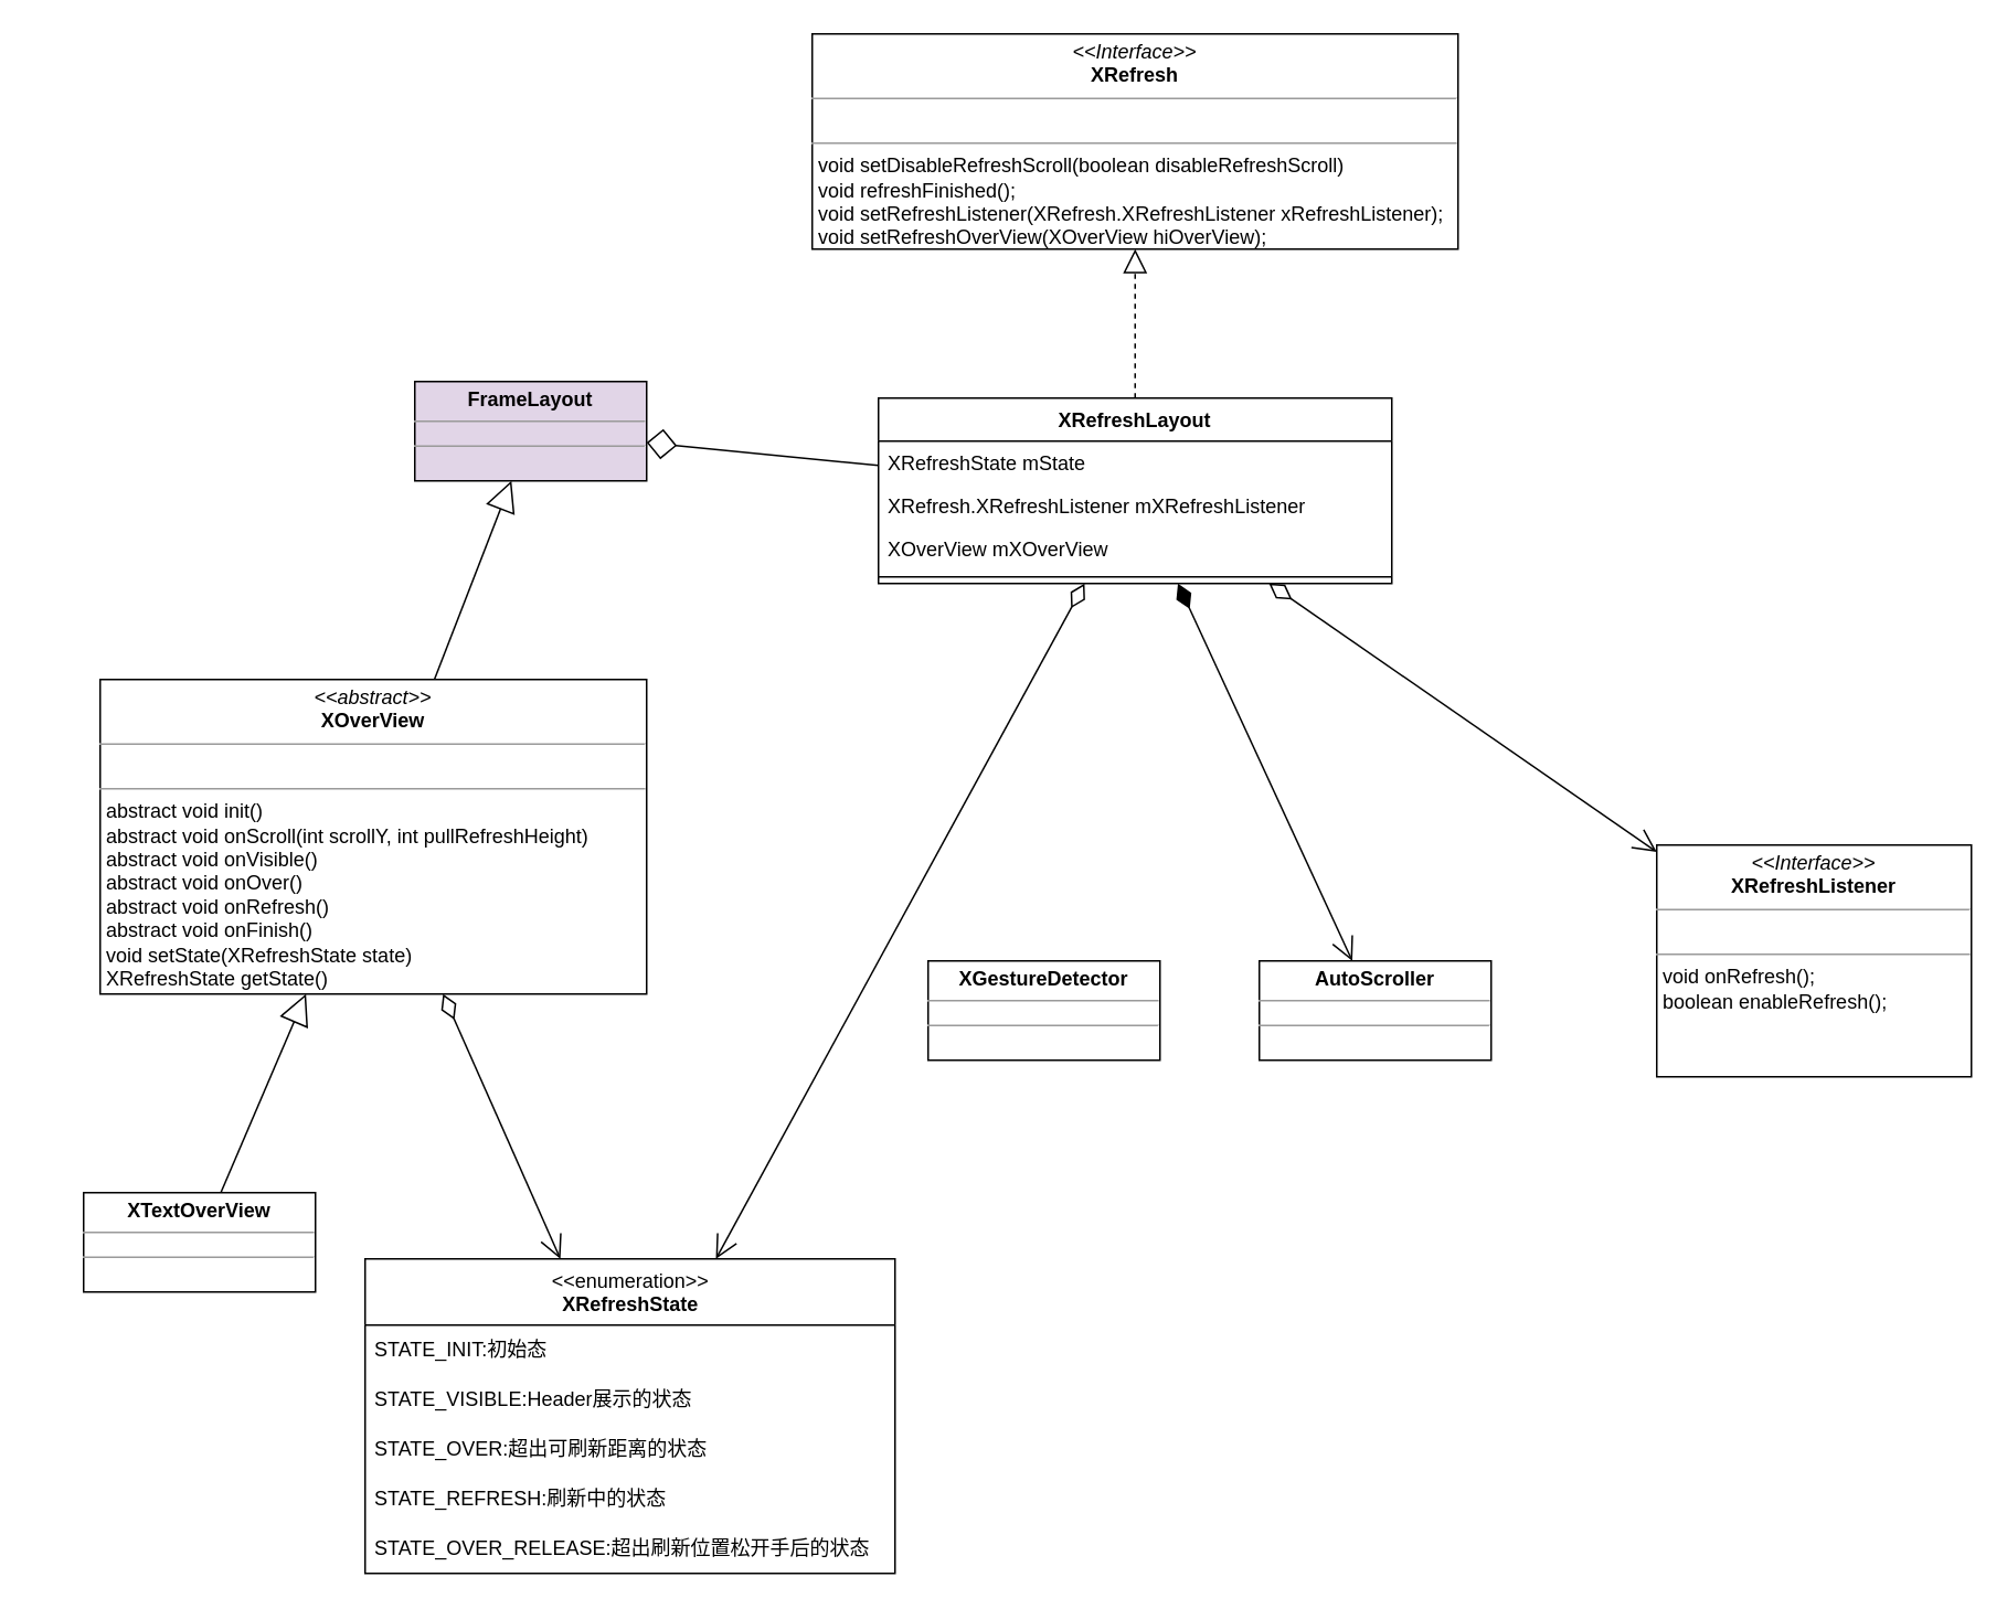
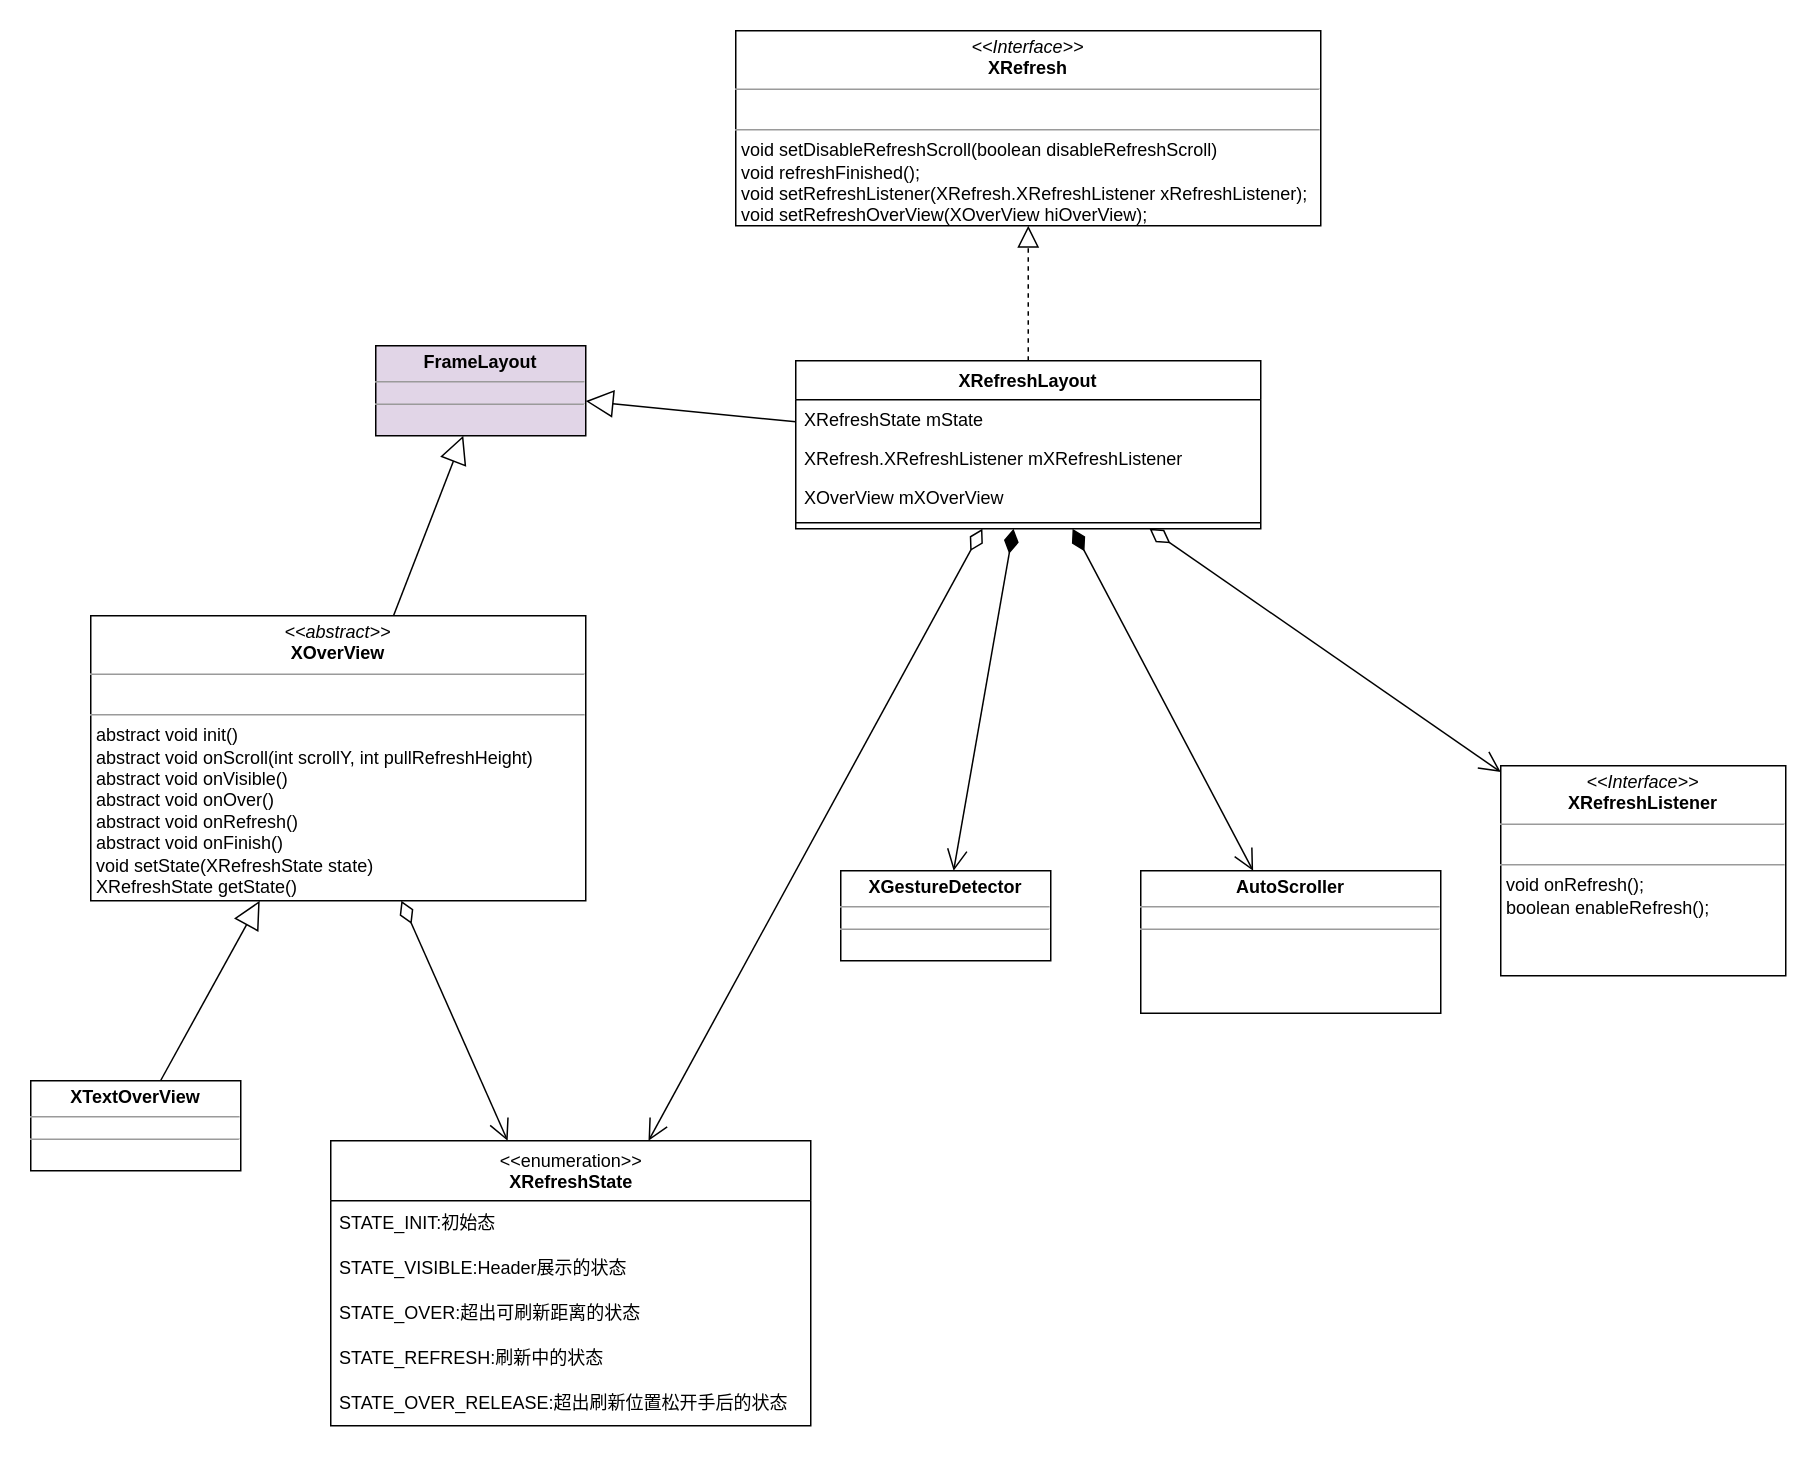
  <mxCell id="0" />
  <mxCell id="1" parent="0" />
  <mxCell id="2" value="&lt;p style=&quot;margin: 0px ; margin-top: 4px ; text-align: center&quot;&gt;&lt;i&gt;&amp;lt;&amp;lt;abstract&amp;gt;&amp;gt;&lt;/i&gt;&lt;br&gt;&lt;b&gt;XOverView&lt;/b&gt;&lt;br&gt;&lt;/p&gt;&lt;hr size=&quot;1&quot;&gt;&lt;p style=&quot;margin: 0px ; margin-left: 4px&quot;&gt;&lt;br&gt;&lt;/p&gt;&lt;hr size=&quot;1&quot;&gt;&lt;p style=&quot;margin: 0px ; margin-left: 4px&quot;&gt;abstract void init()&lt;/p&gt;&lt;p style=&quot;margin: 0px ; margin-left: 4px&quot;&gt;abstract void onScroll(int scrollY, int pullRefreshHeight)&lt;/p&gt;&lt;p style=&quot;margin: 0px ; margin-left: 4px&quot;&gt;abstract void onVisible()&lt;br&gt;&lt;/p&gt;&lt;p style=&quot;margin: 0px ; margin-left: 4px&quot;&gt;abstract void onOver()&lt;br&gt;&lt;/p&gt;&lt;p style=&quot;margin: 0px ; margin-left: 4px&quot;&gt;abstract void onRefresh()&lt;br&gt;&lt;/p&gt;&lt;p style=&quot;margin: 0px ; margin-left: 4px&quot;&gt;abstract void onFinish()&lt;br&gt;&lt;/p&gt;&lt;p style=&quot;margin: 0px ; margin-left: 4px&quot;&gt;void setState(XRefreshState state)&lt;br&gt;&lt;/p&gt;&lt;p style=&quot;margin: 0px ; margin-left: 4px&quot;&gt;XRefreshState getState()&lt;br&gt;&lt;/p&gt;&lt;p style=&quot;margin: 0px ; margin-left: 4px&quot;&gt;&lt;br&gt;&lt;/p&gt;" style="verticalAlign=top;align=left;overflow=fill;fontSize=12;fontFamily=Helvetica;html=1;" vertex="1" parent="1"><mxGeometry x="60" y="410" width="330" height="190" as="geometry" /></mxCell>
  <mxCell id="3" value="" style="endArrow=block;endSize=16;endFill=0;html=1;" edge="1" parent="1" source="18" target="2"><mxGeometry width="160" relative="1" as="geometry"><mxPoint x="76.91" y="700" as="sourcePoint" /><mxPoint x="-20" y="650" as="targetPoint" /></mxGeometry></mxCell>
  <mxCell id="4" value="&amp;lt;&amp;lt;enumeration&amp;gt;&amp;gt;&lt;br&gt;&lt;b&gt;XRefreshState&lt;/b&gt;" style="swimlane;fontStyle=0;align=center;verticalAlign=top;childLayout=stackLayout;horizontal=1;startSize=40;horizontalStack=0;resizeParent=1;resizeParentMax=0;resizeLast=0;collapsible=0;marginBottom=0;html=1;" vertex="1" parent="1"><mxGeometry x="220" y="760" width="320" height="190" as="geometry" /></mxCell>
  <mxCell id="5" value="STATE_INIT:初始态" style="text;html=1;strokeColor=none;fillColor=none;align=left;verticalAlign=middle;spacingLeft=4;spacingRight=4;overflow=hidden;rotatable=0;points=[[0,0.5],[1,0.5]];portConstraint=eastwest;" vertex="1" parent="4"><mxGeometry y="40" width="320" height="30" as="geometry" /></mxCell>
  <mxCell id="6" value="STATE_VISIBLE:Header展示的状态" style="text;html=1;strokeColor=none;fillColor=none;align=left;verticalAlign=middle;spacingLeft=4;spacingRight=4;overflow=hidden;rotatable=0;points=[[0,0.5],[1,0.5]];portConstraint=eastwest;" vertex="1" parent="4"><mxGeometry y="70" width="320" height="30" as="geometry" /></mxCell>
  <mxCell id="7" value="STATE_OVER:超出可刷新距离的状态" style="text;html=1;strokeColor=none;fillColor=none;align=left;verticalAlign=middle;spacingLeft=4;spacingRight=4;overflow=hidden;rotatable=0;points=[[0,0.5],[1,0.5]];portConstraint=eastwest;" vertex="1" parent="4"><mxGeometry y="100" width="320" height="30" as="geometry" /></mxCell>
  <mxCell id="8" value="STATE_REFRESH:刷新中的状态" style="text;html=1;strokeColor=none;fillColor=none;align=left;verticalAlign=middle;spacingLeft=4;spacingRight=4;overflow=hidden;rotatable=0;points=[[0,0.5],[1,0.5]];portConstraint=eastwest;" vertex="1" parent="4"><mxGeometry y="130" width="320" height="30" as="geometry" /></mxCell>
  <mxCell id="9" value="STATE_OVER_RELEASE:超出刷新位置松开手后的状态" style="text;html=1;strokeColor=none;fillColor=none;align=left;verticalAlign=middle;spacingLeft=4;spacingRight=4;overflow=hidden;rotatable=0;points=[[0,0.5],[1,0.5]];portConstraint=eastwest;" vertex="1" parent="4"><mxGeometry y="160" width="320" height="30" as="geometry" /></mxCell>
  <mxCell id="10" value="" style="endArrow=open;html=1;endSize=12;startArrow=diamondThin;startSize=14;startFill=0;align=left;verticalAlign=bottom;" edge="1" parent="1" source="2" target="4"><mxGeometry x="-1" y="3" relative="1" as="geometry"><mxPoint x="300" y="680" as="sourcePoint" /><mxPoint x="460" y="680" as="targetPoint" /></mxGeometry></mxCell>
  <mxCell id="11" value="XRefreshLayout" style="swimlane;fontStyle=1;align=center;verticalAlign=top;childLayout=stackLayout;horizontal=1;startSize=26;horizontalStack=0;resizeParent=1;resizeParentMax=0;resizeLast=0;collapsible=1;marginBottom=0;" vertex="1" parent="1"><mxGeometry x="530" y="240" width="310" height="112" as="geometry" /></mxCell>
  <mxCell id="12" value="XRefreshState mState" style="text;strokeColor=none;fillColor=none;align=left;verticalAlign=top;spacingLeft=4;spacingRight=4;overflow=hidden;rotatable=0;points=[[0,0.5],[1,0.5]];portConstraint=eastwest;" vertex="1" parent="11"><mxGeometry y="26" width="310" height="26" as="geometry" /></mxCell>
  <mxCell id="13" value="XRefresh.XRefreshListener mXRefreshListener" style="text;strokeColor=none;fillColor=none;align=left;verticalAlign=top;spacingLeft=4;spacingRight=4;overflow=hidden;rotatable=0;points=[[0,0.5],[1,0.5]];portConstraint=eastwest;" vertex="1" parent="11"><mxGeometry y="52" width="310" height="26" as="geometry" /></mxCell>
  <mxCell id="14" value="XOverView mXOverView" style="text;strokeColor=none;fillColor=none;align=left;verticalAlign=top;spacingLeft=4;spacingRight=4;overflow=hidden;rotatable=0;points=[[0,0.5],[1,0.5]];portConstraint=eastwest;" vertex="1" parent="11"><mxGeometry y="78" width="310" height="26" as="geometry" /></mxCell>
  <mxCell id="15" value="" style="line;strokeWidth=1;fillColor=none;align=left;verticalAlign=middle;spacingTop=-1;spacingLeft=3;spacingRight=3;rotatable=0;labelPosition=right;points=[];portConstraint=eastwest;" vertex="1" parent="11"><mxGeometry y="104" width="310" height="8" as="geometry" /></mxCell>
  <mxCell id="16" value="" style="endArrow=open;html=1;endSize=12;startArrow=diamondThin;startSize=14;startFill=0;align=left;verticalAlign=bottom;" edge="1" parent="1" source="11" target="4"><mxGeometry x="-1" y="3" relative="1" as="geometry"><mxPoint x="510" y="530" as="sourcePoint" /><mxPoint x="660" y="530" as="targetPoint" /></mxGeometry></mxCell>
  <mxCell id="17" value="&lt;p style=&quot;margin: 0px ; margin-top: 4px ; text-align: center&quot;&gt;&lt;b&gt;XGestureDetector&lt;/b&gt;&lt;br&gt;&lt;/p&gt;&lt;hr size=&quot;1&quot;&gt;&lt;div style=&quot;height: 2px&quot;&gt;&lt;/div&gt;&lt;hr size=&quot;1&quot;&gt;&lt;div style=&quot;height: 2px&quot;&gt;&lt;/div&gt;" style="verticalAlign=top;align=left;overflow=fill;fontSize=12;fontFamily=Helvetica;html=1;" vertex="1" parent="1"><mxGeometry x="560" y="580" width="140" height="60" as="geometry" /></mxCell>
- <mxCell id="18" value="&lt;p style=&quot;margin: 0px ; margin-top: 4px ; text-align: center&quot;&gt;&lt;b&gt;XTextOverView&lt;/b&gt;&lt;br&gt;&lt;/p&gt;&lt;hr size=&quot;1&quot;&gt;&lt;div style=&quot;height: 2px&quot;&gt;&lt;/div&gt;&lt;hr size=&quot;1&quot;&gt;&lt;div style=&quot;height: 2px&quot;&gt;&lt;/div&gt;" style="verticalAlign=top;align=left;overflow=fill;fontSize=12;fontFamily=Helvetica;html=1;" vertex="1" parent="1"><mxGeometry x="50" y="720" width="140" height="60" as="geometry" /></mxCell>
- <mxCell id="20" value="&lt;p style=&quot;margin: 0px ; margin-top: 4px ; text-align: center&quot;&gt;&lt;b&gt;AutoScroller&lt;/b&gt;&lt;br&gt;&lt;/p&gt;&lt;hr size=&quot;1&quot;&gt;&lt;div style=&quot;height: 2px&quot;&gt;&lt;/div&gt;&lt;hr size=&quot;1&quot;&gt;&lt;div style=&quot;height: 2px&quot;&gt;&lt;/div&gt;" style="verticalAlign=top;align=left;overflow=fill;fontSize=12;fontFamily=Helvetica;html=1;" vertex="1" parent="1"><mxGeometry x="760" y="580" width="140" height="60" as="geometry" /></mxCell>
+ <mxCell id="18" value="&lt;p style=&quot;margin: 0px ; margin-top: 4px ; text-align: center&quot;&gt;&lt;b&gt;XTextOverView&lt;/b&gt;&lt;br&gt;&lt;/p&gt;&lt;hr size=&quot;1&quot;&gt;&lt;div style=&quot;height: 2px&quot;&gt;&lt;/div&gt;&lt;hr size=&quot;1&quot;&gt;&lt;div style=&quot;height: 2px&quot;&gt;&lt;/div&gt;" style="verticalAlign=top;align=left;overflow=fill;fontSize=12;fontFamily=Helvetica;html=1;" vertex="1" parent="1"><mxGeometry x="20" y="720" width="140" height="60" as="geometry" /></mxCell>
+ <mxCell id="19" value="" style="endArrow=open;html=1;endSize=12;startArrow=diamondThin;startSize=14;startFill=1;align=left;verticalAlign=bottom;" edge="1" parent="1" source="11" target="17"><mxGeometry x="-1" y="3" relative="1" as="geometry"><mxPoint x="640" y="500" as="sourcePoint" /><mxPoint x="800" y="500" as="targetPoint" /></mxGeometry></mxCell>
+ <mxCell id="20" value="&lt;p style=&quot;margin: 0px ; margin-top: 4px ; text-align: center&quot;&gt;&lt;b&gt;AutoScroller&lt;/b&gt;&lt;br&gt;&lt;/p&gt;&lt;hr size=&quot;1&quot;&gt;&lt;div style=&quot;height: 2px&quot;&gt;&lt;/div&gt;&lt;hr size=&quot;1&quot;&gt;&lt;div style=&quot;height: 2px&quot;&gt;&lt;/div&gt;" style="verticalAlign=top;align=left;overflow=fill;fontSize=12;fontFamily=Helvetica;html=1;" vertex="1" parent="1"><mxGeometry x="760" y="580" width="200" height="95" as="geometry" /></mxCell>
  <mxCell id="21" value="" style="endArrow=open;html=1;endSize=12;startArrow=diamondThin;startSize=14;startFill=1;align=left;verticalAlign=bottom;" edge="1" parent="1" source="11" target="20"><mxGeometry x="-1" y="3" relative="1" as="geometry"><mxPoint x="810" y="480" as="sourcePoint" /><mxPoint x="970" y="480" as="targetPoint" /></mxGeometry></mxCell>
  <mxCell id="22" value="&lt;p style=&quot;margin: 0px ; margin-top: 4px ; text-align: center&quot;&gt;&lt;i&gt;&amp;lt;&amp;lt;Interface&amp;gt;&amp;gt;&lt;/i&gt;&lt;br&gt;&lt;b&gt;XRefreshListener&lt;/b&gt;&lt;br&gt;&lt;/p&gt;&lt;hr size=&quot;1&quot;&gt;&lt;p style=&quot;margin: 0px ; margin-left: 4px&quot;&gt;&lt;br&gt;&lt;/p&gt;&lt;hr size=&quot;1&quot;&gt;&lt;p style=&quot;margin: 0px ; margin-left: 4px&quot;&gt;void onRefresh();&lt;br&gt;boolean enableRefresh();&lt;/p&gt;" style="verticalAlign=top;align=left;overflow=fill;fontSize=12;fontFamily=Helvetica;html=1;" vertex="1" parent="1"><mxGeometry x="1000" y="510" width="190" height="140" as="geometry" /></mxCell>
  <mxCell id="23" value="" style="endArrow=open;html=1;endSize=12;startArrow=diamondThin;startSize=14;startFill=0;align=left;verticalAlign=bottom;" edge="1" parent="1" source="11" target="22"><mxGeometry x="-1" y="3" relative="1" as="geometry"><mxPoint x="750" y="390" as="sourcePoint" /><mxPoint x="910" y="390" as="targetPoint" /></mxGeometry></mxCell>
  <mxCell id="24" value="&lt;p style=&quot;margin: 0px ; margin-top: 4px ; text-align: center&quot;&gt;&lt;i&gt;&amp;lt;&amp;lt;Interface&amp;gt;&amp;gt;&lt;/i&gt;&lt;br&gt;&lt;b&gt;XRefresh&lt;/b&gt;&lt;br&gt;&lt;/p&gt;&lt;hr size=&quot;1&quot;&gt;&lt;p style=&quot;margin: 0px ; margin-left: 4px&quot;&gt;&lt;br&gt;&lt;/p&gt;&lt;hr size=&quot;1&quot;&gt;&lt;p style=&quot;margin: 0px ; margin-left: 4px&quot;&gt;void setDisableRefreshScroll(boolean disableRefreshScroll)&lt;br&gt;void refreshFinished();&lt;/p&gt;&lt;p style=&quot;margin: 0px ; margin-left: 4px&quot;&gt;void setRefreshListener(XRefresh.XRefreshListener xRefreshListener);&lt;br&gt;&lt;/p&gt;&lt;p style=&quot;margin: 0px ; margin-left: 4px&quot;&gt;void setRefreshOverView(XOverView hiOverView);&lt;br&gt;&lt;/p&gt;" style="verticalAlign=top;align=left;overflow=fill;fontSize=12;fontFamily=Helvetica;html=1;" vertex="1" parent="1"><mxGeometry x="490" y="20" width="390" height="130" as="geometry" /></mxCell>
  <mxCell id="25" value="" style="endArrow=block;dashed=1;endFill=0;endSize=12;html=1;" edge="1" parent="1" source="11" target="24"><mxGeometry width="160" relative="1" as="geometry"><mxPoint x="310" y="300" as="sourcePoint" /><mxPoint x="470" y="300" as="targetPoint" /></mxGeometry></mxCell>
  <mxCell id="26" value="&lt;p style=&quot;margin: 0px ; margin-top: 4px ; text-align: center&quot;&gt;&lt;b&gt;FrameLayout&lt;/b&gt;&lt;br&gt;&lt;/p&gt;&lt;hr size=&quot;1&quot;&gt;&lt;div style=&quot;height: 2px&quot;&gt;&lt;/div&gt;&lt;hr size=&quot;1&quot;&gt;&lt;div style=&quot;height: 2px&quot;&gt;&lt;/div&gt;" style="verticalAlign=top;align=left;overflow=fill;fontSize=12;fontFamily=Helvetica;html=1;fillColor=#e1d5e7;" vertex="1" parent="1"><mxGeometry x="250" y="230" width="140" height="60" as="geometry" /></mxCell>
  <mxCell id="27" value="" style="endArrow=block;endSize=16;endFill=0;html=1;" edge="1" parent="1" source="2" target="26"><mxGeometry width="160" relative="1" as="geometry"><mxPoint x="150" y="340" as="sourcePoint" /><mxPoint x="310" y="340" as="targetPoint" /></mxGeometry></mxCell>
- <mxCell id="28" value="" style="endArrow=diamond;endSize=16;endFill=0;html=1;" edge="1" parent="1" source="11" target="26"><mxGeometry width="160" relative="1" as="geometry"><mxPoint x="330" y="340" as="sourcePoint" /><mxPoint x="490" y="340" as="targetPoint" /></mxGeometry></mxCell>
+ <mxCell id="28" value="" style="endArrow=block;endSize=16;endFill=0;html=1;" edge="1" parent="1" source="11" target="26"><mxGeometry width="160" relative="1" as="geometry"><mxPoint x="330" y="340" as="sourcePoint" /><mxPoint x="490" y="340" as="targetPoint" /></mxGeometry></mxCell>
